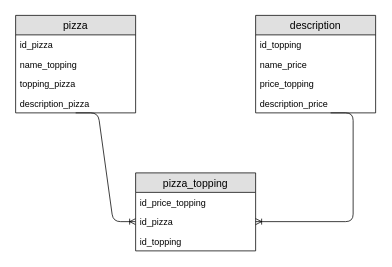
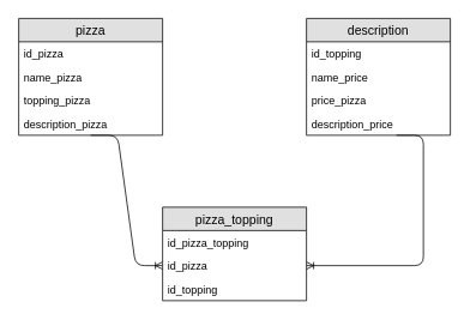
  <mxCell id="0" />
  <mxCell id="1" parent="0" />
  <mxCell id="2" value="pizza" style="swimlane;fontStyle=0;childLayout=stackLayout;horizontal=1;startSize=26;fillColor=#e0e0e0;horizontalStack=0;resizeParent=1;resizeParentMax=0;resizeLast=0;collapsible=1;marginBottom=0;swimlaneFillColor=#ffffff;align=center;fontSize=14;" vertex="1" parent="1"><mxGeometry x="20" y="20" width="160" height="130" as="geometry" /></mxCell>
  <mxCell id="3" value="id_pizza" style="text;strokeColor=none;fillColor=none;spacingLeft=4;spacingRight=4;overflow=hidden;rotatable=0;points=[[0,0.5],[1,0.5]];portConstraint=eastwest;fontSize=12;" vertex="1" parent="2"><mxGeometry y="26" width="160" height="26" as="geometry" /></mxCell>
- <mxCell id="4" value="name_topping" style="text;strokeColor=none;fillColor=none;spacingLeft=4;spacingRight=4;overflow=hidden;rotatable=0;points=[[0,0.5],[1,0.5]];portConstraint=eastwest;fontSize=12;" vertex="1" parent="2"><mxGeometry y="52" width="160" height="26" as="geometry" /></mxCell>
+ <mxCell id="4" value="name_pizza" style="text;strokeColor=none;fillColor=none;spacingLeft=4;spacingRight=4;overflow=hidden;rotatable=0;points=[[0,0.5],[1,0.5]];portConstraint=eastwest;fontSize=12;" vertex="1" parent="2"><mxGeometry y="52" width="160" height="26" as="geometry" /></mxCell>
  <mxCell id="5" value="topping_pizza" style="text;strokeColor=none;fillColor=none;spacingLeft=4;spacingRight=4;overflow=hidden;rotatable=0;points=[[0,0.5],[1,0.5]];portConstraint=eastwest;fontSize=12;" vertex="1" parent="2"><mxGeometry y="78" width="160" height="26" as="geometry" /></mxCell>
  <mxCell id="6" value="" style="edgeStyle=entityRelationEdgeStyle;fontSize=12;html=1;endArrow=ERoneToMany;entryX=0;entryY=0.5;entryDx=0;entryDy=0;" edge="1" parent="2" target="10"><mxGeometry width="100" height="100" relative="1" as="geometry"><mxPoint x="80" y="130" as="sourcePoint" /><mxPoint x="180" y="30" as="targetPoint" /></mxGeometry></mxCell>
  <mxCell id="7" value="description_pizza" style="text;strokeColor=none;fillColor=none;spacingLeft=4;spacingRight=4;overflow=hidden;rotatable=0;points=[[0,0.5],[1,0.5]];portConstraint=eastwest;fontSize=12;" vertex="1" parent="2"><mxGeometry y="104" width="160" height="26" as="geometry" /></mxCell>
  <mxCell id="8" value="pizza_topping" style="swimlane;fontStyle=0;childLayout=stackLayout;horizontal=1;startSize=26;fillColor=#e0e0e0;horizontalStack=0;resizeParent=1;resizeParentMax=0;resizeLast=0;collapsible=1;marginBottom=0;swimlaneFillColor=#ffffff;align=center;fontSize=14;" vertex="1" parent="1"><mxGeometry x="180" y="230" width="160" height="104" as="geometry" /></mxCell>
- <mxCell id="9" value="id_price_topping" style="text;strokeColor=none;fillColor=none;spacingLeft=4;spacingRight=4;overflow=hidden;rotatable=0;points=[[0,0.5],[1,0.5]];portConstraint=eastwest;fontSize=12;" vertex="1" parent="8"><mxGeometry y="26" width="160" height="26" as="geometry" /></mxCell>
+ <mxCell id="9" value="id_pizza_topping" style="text;strokeColor=none;fillColor=none;spacingLeft=4;spacingRight=4;overflow=hidden;rotatable=0;points=[[0,0.5],[1,0.5]];portConstraint=eastwest;fontSize=12;" vertex="1" parent="8"><mxGeometry y="26" width="160" height="26" as="geometry" /></mxCell>
  <mxCell id="10" value="id_pizza" style="text;strokeColor=none;fillColor=none;spacingLeft=4;spacingRight=4;overflow=hidden;rotatable=0;points=[[0,0.5],[1,0.5]];portConstraint=eastwest;fontSize=12;" vertex="1" parent="8"><mxGeometry y="52" width="160" height="26" as="geometry" /></mxCell>
  <mxCell id="11" value="id_topping" style="text;strokeColor=none;fillColor=none;spacingLeft=4;spacingRight=4;overflow=hidden;rotatable=0;points=[[0,0.5],[1,0.5]];portConstraint=eastwest;fontSize=12;" vertex="1" parent="8"><mxGeometry y="78" width="160" height="26" as="geometry" /></mxCell>
  <mxCell id="12" value="description" style="swimlane;fontStyle=0;childLayout=stackLayout;horizontal=1;startSize=26;fillColor=#e0e0e0;horizontalStack=0;resizeParent=1;resizeParentMax=0;resizeLast=0;collapsible=1;marginBottom=0;swimlaneFillColor=#ffffff;align=center;fontSize=14;" vertex="1" parent="1"><mxGeometry x="340" y="20" width="160" height="130" as="geometry" /></mxCell>
  <mxCell id="13" value="id_topping" style="text;strokeColor=none;fillColor=none;spacingLeft=4;spacingRight=4;overflow=hidden;rotatable=0;points=[[0,0.5],[1,0.5]];portConstraint=eastwest;fontSize=12;" vertex="1" parent="12"><mxGeometry y="26" width="160" height="26" as="geometry" /></mxCell>
  <mxCell id="14" value="name_price" style="text;strokeColor=none;fillColor=none;spacingLeft=4;spacingRight=4;overflow=hidden;rotatable=0;points=[[0,0.5],[1,0.5]];portConstraint=eastwest;fontSize=12;" vertex="1" parent="12"><mxGeometry y="52" width="160" height="26" as="geometry" /></mxCell>
- <mxCell id="15" value="price_topping" style="text;strokeColor=none;fillColor=none;spacingLeft=4;spacingRight=4;overflow=hidden;rotatable=0;points=[[0,0.5],[1,0.5]];portConstraint=eastwest;fontSize=12;" vertex="1" parent="12"><mxGeometry y="78" width="160" height="26" as="geometry" /></mxCell>
+ <mxCell id="15" value="price_pizza" style="text;strokeColor=none;fillColor=none;spacingLeft=4;spacingRight=4;overflow=hidden;rotatable=0;points=[[0,0.5],[1,0.5]];portConstraint=eastwest;fontSize=12;" vertex="1" parent="12"><mxGeometry y="78" width="160" height="26" as="geometry" /></mxCell>
  <mxCell id="16" value="" style="edgeStyle=entityRelationEdgeStyle;fontSize=12;html=1;endArrow=ERoneToMany;" edge="1" parent="12" target="10"><mxGeometry width="100" height="100" relative="1" as="geometry"><mxPoint x="100" y="130" as="sourcePoint" /><mxPoint x="200" y="30" as="targetPoint" /></mxGeometry></mxCell>
  <mxCell id="17" value="description_price" style="text;strokeColor=none;fillColor=none;spacingLeft=4;spacingRight=4;overflow=hidden;rotatable=0;points=[[0,0.5],[1,0.5]];portConstraint=eastwest;fontSize=12;" vertex="1" parent="12"><mxGeometry y="104" width="160" height="26" as="geometry" /></mxCell>
